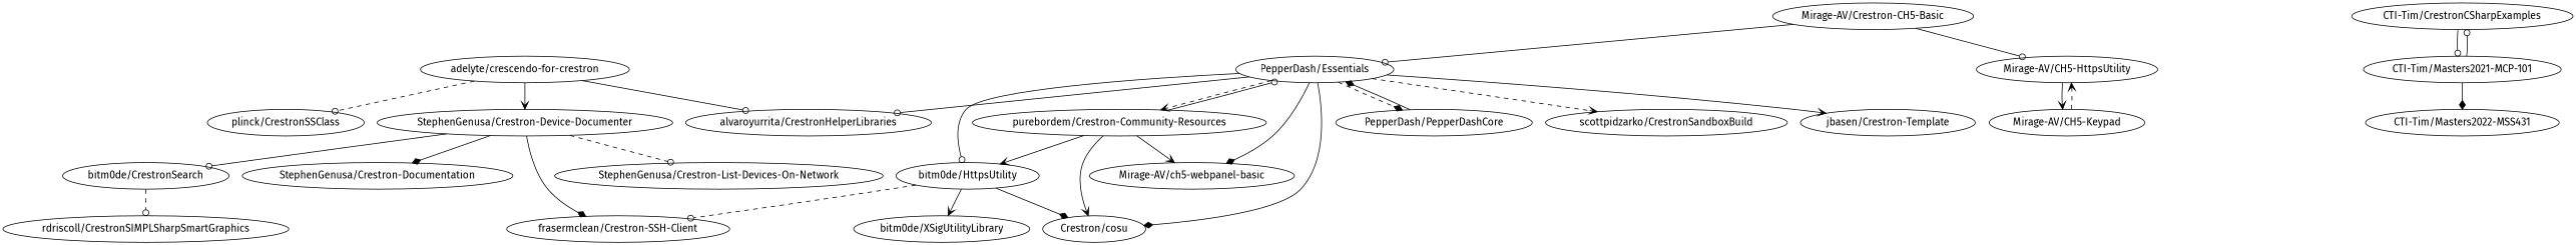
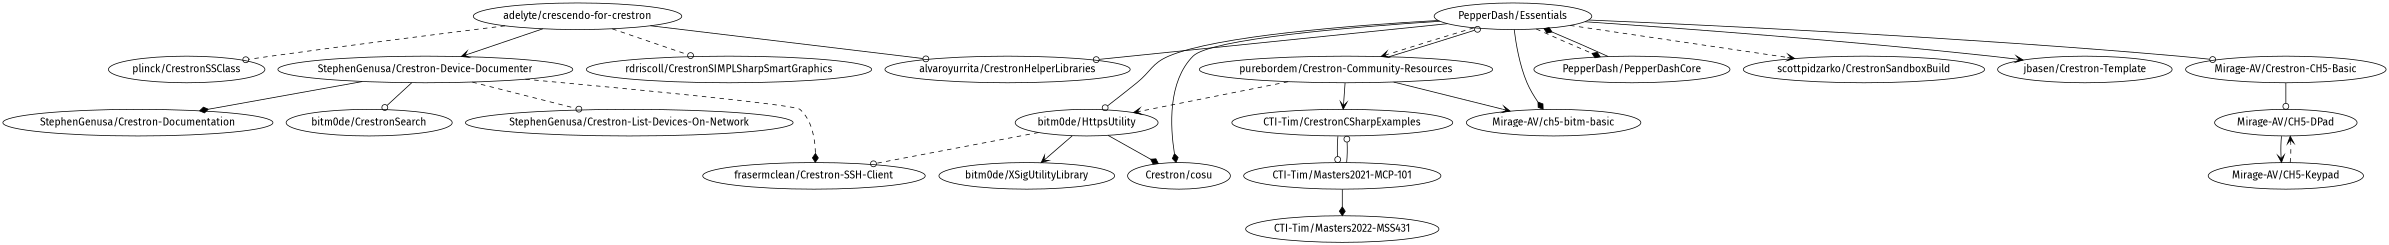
  digraph {
    fontname="Fira Sans"
    node [fontname="Fira Sans"]
    edge [arrowhead=odot fontname="Fira Sans" style=solid]
    "bitm0de/HttpsUtility" [l="0.34,47.074"]
    "bitm0de/XSigUtilityLibrary" [l="0.371,47.074"]
    "frasermclean/Crestron-SSH-Client" [l="0.315,47.088"]
    "Crestron/cosu" [l="0.353,47.057"]
    "StephenGenusa/Crestron-Documentation" [l="0.295,47.119"]
    "adelyte/crescendo-for-crestron" [l="0.354,47.092"]
    "plinck/CrestronSSClass" [l="0.383,47.094"]
    "StephenGenusa/Crestron-Device-Documenter" [l="0.313,47.106"]
    "alvaroyurrita/CrestronHelperLibraries" [l="0.354,47.07"]
    "rdriscoll/CrestronSIMPLSharpSmartGraphics" [l="0.37,47.107"]
    "bitm0de/CrestronSearch" [l="0.288,47.108"]
    "StephenGenusa/Crestron-List-Devices-On-Network" [l="0.313,47.123"]
    "purebordem/Crestron-Community-Resources" [l="0.32,47.069"]
    "PepperDash/Essentials" [l="0.33,47.05"]
    "CTI-Tim/CrestronCSharpExamples" [l="0.33,47.096"]
-   "Mirage-AV/ch5-webpanel-basic" [l="0.306,47.057"]
+   "Mirage-AV/ch5-webpanel-basic" [l="0.306,47.057" label="Mirage-AV/ch5-bitm-basic"]
    "PepperDash/PepperDashCore" [l="0.35,47.041"]
    "scottpidzarko/CrestronSandboxBuild" [l="0.305,47.042"]
    "jbasen/Crestron-Template" [l="0.339,47.028"]
    "Mirage-AV/Crestron-CH5-Basic" [l="0.315,47.028"]
    "CTI-Tim/Masters2021-MCP-101" [l="0.337,47.111"]
-   "Mirage-AV/CH5-DPad" [l="0.305,47.013" label="Mirage-AV/CH5-HttpsUtility"]
+   "Mirage-AV/CH5-DPad" [l="0.305,47.013"]
    "CTI-Tim/Masters2022-MSS431" [l="0.346,47.126"]
    "Mirage-AV/CH5-Keypad" [l="0.296,47.002"]
    "bitm0de/HttpsUtility" -> "bitm0de/XSigUtilityLibrary" [arrowhead=vee]
    "bitm0de/HttpsUtility" -> "frasermclean/Crestron-SSH-Client" [style=dashed]
    "bitm0de/HttpsUtility" -> "Crestron/cosu" [arrowhead=diamond]
    "adelyte/crescendo-for-crestron" -> "plinck/CrestronSSClass" [style=dashed]
    "adelyte/crescendo-for-crestron" -> "StephenGenusa/Crestron-Device-Documenter" [arrowhead=vee]
    "adelyte/crescendo-for-crestron" -> "alvaroyurrita/CrestronHelperLibraries"
-   "bitm0de/CrestronSearch" -> "rdriscoll/CrestronSIMPLSharpSmartGraphics" [style=dashed]
-   "StephenGenusa/Crestron-Device-Documenter" -> "frasermclean/Crestron-SSH-Client" [arrowhead=diamond]
+   "adelyte/crescendo-for-crestron" -> "rdriscoll/CrestronSIMPLSharpSmartGraphics" [style=dashed]
+   "StephenGenusa/Crestron-Device-Documenter" -> "frasermclean/Crestron-SSH-Client" [arrowhead=diamond style=dashed]
    "StephenGenusa/Crestron-Device-Documenter" -> "StephenGenusa/Crestron-Documentation" [arrowhead=diamond]
    "StephenGenusa/Crestron-Device-Documenter" -> "bitm0de/CrestronSearch"
    "StephenGenusa/Crestron-Device-Documenter" -> "StephenGenusa/Crestron-List-Devices-On-Network" [style=dashed]
-   "purebordem/Crestron-Community-Resources" -> "bitm0de/HttpsUtility" [arrowhead=vee]
+   "purebordem/Crestron-Community-Resources" -> "bitm0de/HttpsUtility" [arrowhead=vee style=dashed]
    "purebordem/Crestron-Community-Resources" -> "PepperDash/Essentials"
-   "purebordem/Crestron-Community-Resources" -> "Crestron/cosu" [arrowhead=vee]
+   "purebordem/Crestron-Community-Resources" -> "CTI-Tim/CrestronCSharpExamples" [arrowhead=vee]
    "purebordem/Crestron-Community-Resources" -> "Mirage-AV/ch5-webpanel-basic" [arrowhead=vee]
    "PepperDash/Essentials" -> "bitm0de/HttpsUtility"
    "PepperDash/Essentials" -> "Crestron/cosu" [arrowhead=diamond]
    "PepperDash/Essentials" -> "alvaroyurrita/CrestronHelperLibraries"
    "PepperDash/Essentials" -> "purebordem/Crestron-Community-Resources" [arrowhead=vee style=dashed]
    "PepperDash/Essentials" -> "Mirage-AV/ch5-webpanel-basic" [arrowhead=diamond]
    "PepperDash/Essentials" -> "PepperDash/PepperDashCore" [arrowhead=diamond style=dashed]
    "PepperDash/Essentials" -> "scottpidzarko/CrestronSandboxBuild" [arrowhead=vee style=dashed]
    "PepperDash/Essentials" -> "jbasen/Crestron-Template" [arrowhead=vee]
-   "Mirage-AV/Crestron-CH5-Basic" -> "PepperDash/Essentials"
+   "PepperDash/Essentials" -> "Mirage-AV/Crestron-CH5-Basic"
    "CTI-Tim/CrestronCSharpExamples" -> "CTI-Tim/Masters2021-MCP-101"
    "PepperDash/PepperDashCore" -> "PepperDash/Essentials" [arrowhead=diamond]
    "Mirage-AV/Crestron-CH5-Basic" -> "Mirage-AV/CH5-DPad"
    "CTI-Tim/Masters2021-MCP-101" -> "CTI-Tim/CrestronCSharpExamples"
    "CTI-Tim/Masters2021-MCP-101" -> "CTI-Tim/Masters2022-MSS431" [arrowhead=diamond]
    "Mirage-AV/CH5-DPad" -> "Mirage-AV/CH5-Keypad" [arrowhead=vee]
    "Mirage-AV/CH5-Keypad" -> "Mirage-AV/CH5-DPad" [arrowhead=vee style=dashed]
  }
